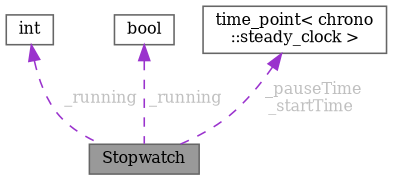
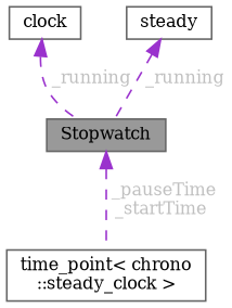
  digraph {
    fontname="DejaVu Serif"
    node [color=gray40 fillcolor=white fontname="DejaVu Serif" fontsize=10 shape=box style=filled]
    edge [color=darkorchid3 dir=back fontcolor=grey fontname="DejaVu Serif" fontsize=10 labelfontname=Helvetica labelfontsize=10 style=dashed]
    n1 [fillcolor=grey60 fontcolor=black height=0.2 label=Stopwatch width=0.4]
-   n2 [height=0.2 label=int width=0.4]
-   n3 [height=0.2 label=bool width=0.4]
+   n2 [height=0.2 label=clock width=0.4]
+   n3 [height=0.2 label=steady width=0.4]
    n4 [height=0.2 label="time_point\< chrono\l::steady_clock \>" width=0.4]
    n2 -> n1 [label=" _running"]
    n3 -> n1 [label=" _running"]
-   n4 -> n1 [label=" _pauseTime\n_startTime"]
+   n1 -> n4 [label=" _pauseTime\n_startTime"]
  }
